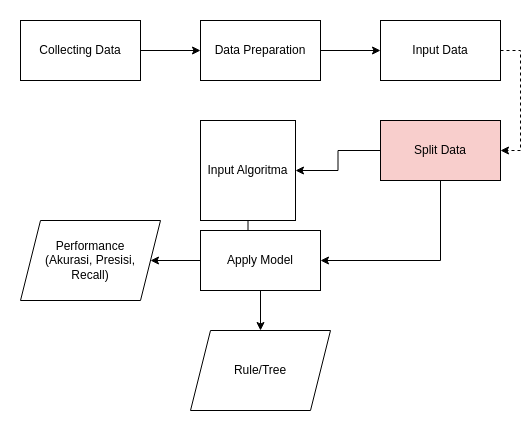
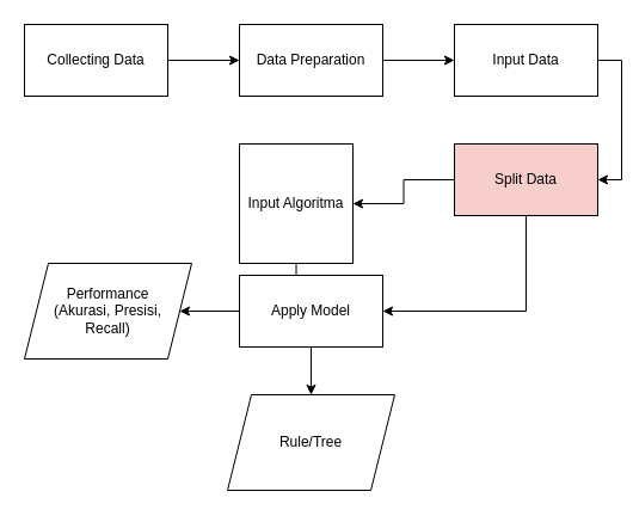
  <mxCell id="0" />
  <mxCell id="1" parent="0" />
  <mxCell id="2" value="" style="edgeStyle=orthogonalEdgeStyle;rounded=0;orthogonalLoop=1;jettySize=auto;html=1;" edge="1" parent="1" source="3" target="5"><mxGeometry relative="1" as="geometry" /></mxCell>
  <mxCell id="3" value="Collecting Data" style="rounded=0;whiteSpace=wrap;html=1;" vertex="1" parent="1"><mxGeometry x="20" y="20" width="120" height="60" as="geometry" /></mxCell>
  <mxCell id="4" value="" style="edgeStyle=orthogonalEdgeStyle;rounded=0;orthogonalLoop=1;jettySize=auto;html=1;" edge="1" parent="1" source="5" target="13"><mxGeometry relative="1" as="geometry" /></mxCell>
  <mxCell id="5" value="Data Preparation" style="rounded=0;whiteSpace=wrap;html=1;" vertex="1" parent="1"><mxGeometry x="200" y="20" width="120" height="60" as="geometry" /></mxCell>
  <mxCell id="6" value="" style="edgeStyle=orthogonalEdgeStyle;rounded=0;orthogonalLoop=1;jettySize=auto;html=1;" edge="1" parent="1" source="7" target="10"><mxGeometry relative="1" as="geometry" /></mxCell>
  <mxCell id="7" value="Input Algoritma" style="rounded=0;whiteSpace=wrap;html=1;" vertex="1" parent="1"><mxGeometry x="200" y="120" width="95" height="100" as="geometry" /></mxCell>
  <mxCell id="8" value="" style="edgeStyle=orthogonalEdgeStyle;rounded=0;orthogonalLoop=1;jettySize=auto;html=1;" edge="1" parent="1" source="10" target="11"><mxGeometry relative="1" as="geometry" /></mxCell>
  <mxCell id="9" value="" style="edgeStyle=orthogonalEdgeStyle;rounded=0;orthogonalLoop=1;jettySize=auto;html=1;" edge="1" parent="1" source="10" target="17"><mxGeometry relative="1" as="geometry" /></mxCell>
  <mxCell id="10" value="Apply Model" style="rounded=0;whiteSpace=wrap;html=1;" vertex="1" parent="1"><mxGeometry x="200" y="230" width="120" height="60" as="geometry" /></mxCell>
  <mxCell id="11" value="Rule/Tree" style="shape=parallelogram;perimeter=parallelogramPerimeter;whiteSpace=wrap;html=1;fixedSize=1;" vertex="1" parent="1"><mxGeometry x="190" y="330" width="140" height="80" as="geometry" /></mxCell>
- <mxCell id="12" style="edgeStyle=orthogonalEdgeStyle;rounded=0;orthogonalLoop=1;jettySize=auto;html=1;exitX=1;exitY=0.5;exitDx=0;exitDy=0;entryX=1;entryY=0.5;entryDx=0;entryDy=0;dashed=1;" edge="1" parent="1" source="13" target="16"><mxGeometry relative="1" as="geometry" /></mxCell>
+ <mxCell id="12" style="edgeStyle=orthogonalEdgeStyle;rounded=0;orthogonalLoop=1;jettySize=auto;html=1;exitX=1;exitY=0.5;exitDx=0;exitDy=0;entryX=1;entryY=0.5;entryDx=0;entryDy=0;" edge="1" parent="1" source="13" target="16"><mxGeometry relative="1" as="geometry" /></mxCell>
  <mxCell id="13" value="Input Data" style="rounded=0;whiteSpace=wrap;html=1;" vertex="1" parent="1"><mxGeometry x="380" y="20" width="120" height="60" as="geometry" /></mxCell>
  <mxCell id="14" value="" style="edgeStyle=orthogonalEdgeStyle;rounded=0;orthogonalLoop=1;jettySize=auto;html=1;" edge="1" parent="1" source="16" target="7"><mxGeometry relative="1" as="geometry" /></mxCell>
  <mxCell id="15" style="edgeStyle=orthogonalEdgeStyle;rounded=0;orthogonalLoop=1;jettySize=auto;html=1;entryX=1;entryY=0.5;entryDx=0;entryDy=0;" edge="1" parent="1" source="16" target="10"><mxGeometry relative="1" as="geometry"><Array as="points"><mxPoint x="440" y="260" /></Array></mxGeometry></mxCell>
  <mxCell id="16" value="Split Data" style="rounded=0;whiteSpace=wrap;html=1;fillColor=#f8cecc;" vertex="1" parent="1"><mxGeometry x="380" y="120" width="120" height="60" as="geometry" /></mxCell>
  <mxCell id="17" value="&lt;div&gt;Performance &lt;br&gt;&lt;/div&gt;&lt;div&gt;(Akurasi, Presisi, &lt;br&gt;&lt;/div&gt;&lt;div&gt;Recall)&lt;br&gt;&lt;/div&gt;" style="shape=parallelogram;perimeter=parallelogramPerimeter;whiteSpace=wrap;html=1;fixedSize=1;" vertex="1" parent="1"><mxGeometry x="20" y="220" width="140" height="80" as="geometry" /></mxCell>
